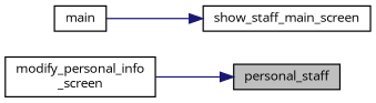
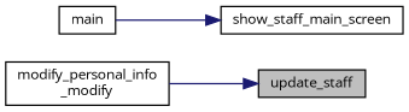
  digraph {
    fontname="Open Sans"
    rankdir=RL
    node [color=black fillcolor=white fontname="Open Sans" fontsize=10 shape=record style=filled]
    edge [color=midnightblue dir=back fontname="Open Sans" fontsize=10 labelfontname=Helvetica labelfontsize=10 style=solid]
-   n1 [fillcolor=grey75 fontcolor=black height=0.2 label=personal_staff width=0.4]
-   n2 [height=0.2 label="modify_personal_info\l_screen" width=0.4]
+   n1 [fillcolor=grey75 fontcolor=black height=0.2 label=update_staff width=0.4]
+   n2 [height=0.2 label="modify_personal_info\l_modify" width=0.4]
    n3 [height=0.2 label=show_staff_main_screen width=0.4]
    n4 [height=0.2 label=main width=0.4]
    n1 -> n2
    n3 -> n4
  }
